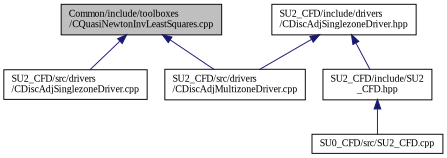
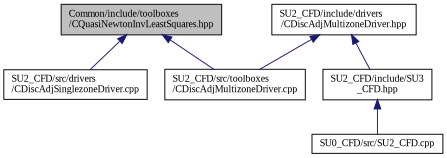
  digraph {
    fontname="Liberation Serif"
    node [color=black fillcolor=white fontname="Liberation Serif" fontsize=10 shape=record style=filled]
    edge [color=midnightblue dir=back fontname="Liberation Serif" fontsize=10 labelfontname=Helvetica labelfontsize=10 style=solid]
-   n1 [fillcolor=grey75 fontcolor=black height=0.2 label="Common/include/toolboxes\l/CQuasiNewtonInvLeastSquares.cpp" width=0.4]
+   n1 [fillcolor=grey75 fontcolor=black height=0.2 label="Common/include/toolboxes\l/CQuasiNewtonInvLeastSquares.hpp" width=0.4]
    n2 [height=0.2 label="SU2_CFD/src/drivers\l/CDiscAdjSinglezoneDriver.cpp" width=0.4]
-   n3 [height=0.2 label="SU2_CFD/src/drivers\l/CDiscAdjMultizoneDriver.cpp" width=0.4]
-   n4 [height=0.2 label="SU2_CFD/include/drivers\l/CDiscAdjSinglezoneDriver.hpp" width=0.4]
-   n5 [height=0.2 label="SU2_CFD/include/SU2\l_CFD.hpp" width=0.4]
+   n3 [height=0.2 label="SU2_CFD/src/toolboxes\l/CDiscAdjMultizoneDriver.cpp" width=0.4]
+   n4 [height=0.2 label="SU2_CFD/include/drivers\l/CDiscAdjMultizoneDriver.hpp" width=0.4]
+   n5 [height=0.2 label="SU2_CFD/include/SU3\l_CFD.hpp" width=0.4]
    n6 [height=0.2 label="SU0_CFD/src/SU2_CFD.cpp" width=0.4]
    n1 -> n2
    n1 -> n3
    n4 -> n3
    n4 -> n5
    n5 -> n6
  }
